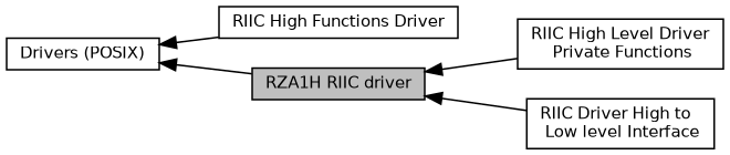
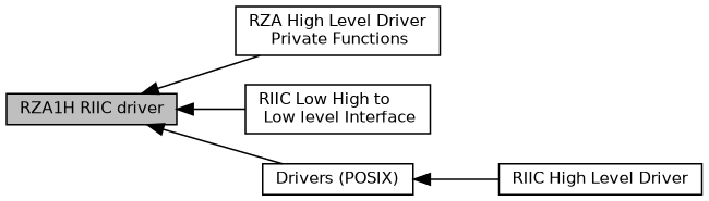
  digraph {
    rankdir=LR
    node [color=black fillcolor=white fontname=Helvetica fontsize=10 shape=box style=filled]
    edge [dir=back fontname=Helvetica fontsize=10 labelfontname=Helvetica labelfontsize=10 shape=plaintext style=solid]
-   n1 [height=0.2 label="RIIC High Level Driver\l Private Functions" width=0.4]
-   n2 [height=0.2 label="RIIC Driver High to\l Low level Interface" width=0.4]
-   n3 [height=0.2 label="RIIC High Functions Driver" width=0.4]
+   n1 [height=0.2 label="RZA High Level Driver\l Private Functions" width=0.4]
+   n2 [height=0.2 label="RIIC Low High to\l Low level Interface" width=0.4]
+   n3 [height=0.2 label="RIIC High Level Driver" width=0.4]
    n4 [fillcolor=grey75 fontcolor=black height=0.2 label="RZA1H RIIC driver" width=0.4]
    n5 [height=0.2 label="Drivers (POSIX)" width=0.4]
    n4 -> n1
    n4 -> n2
    n5 -> n3
-   n5 -> n4
+   n4 -> n5
  }
